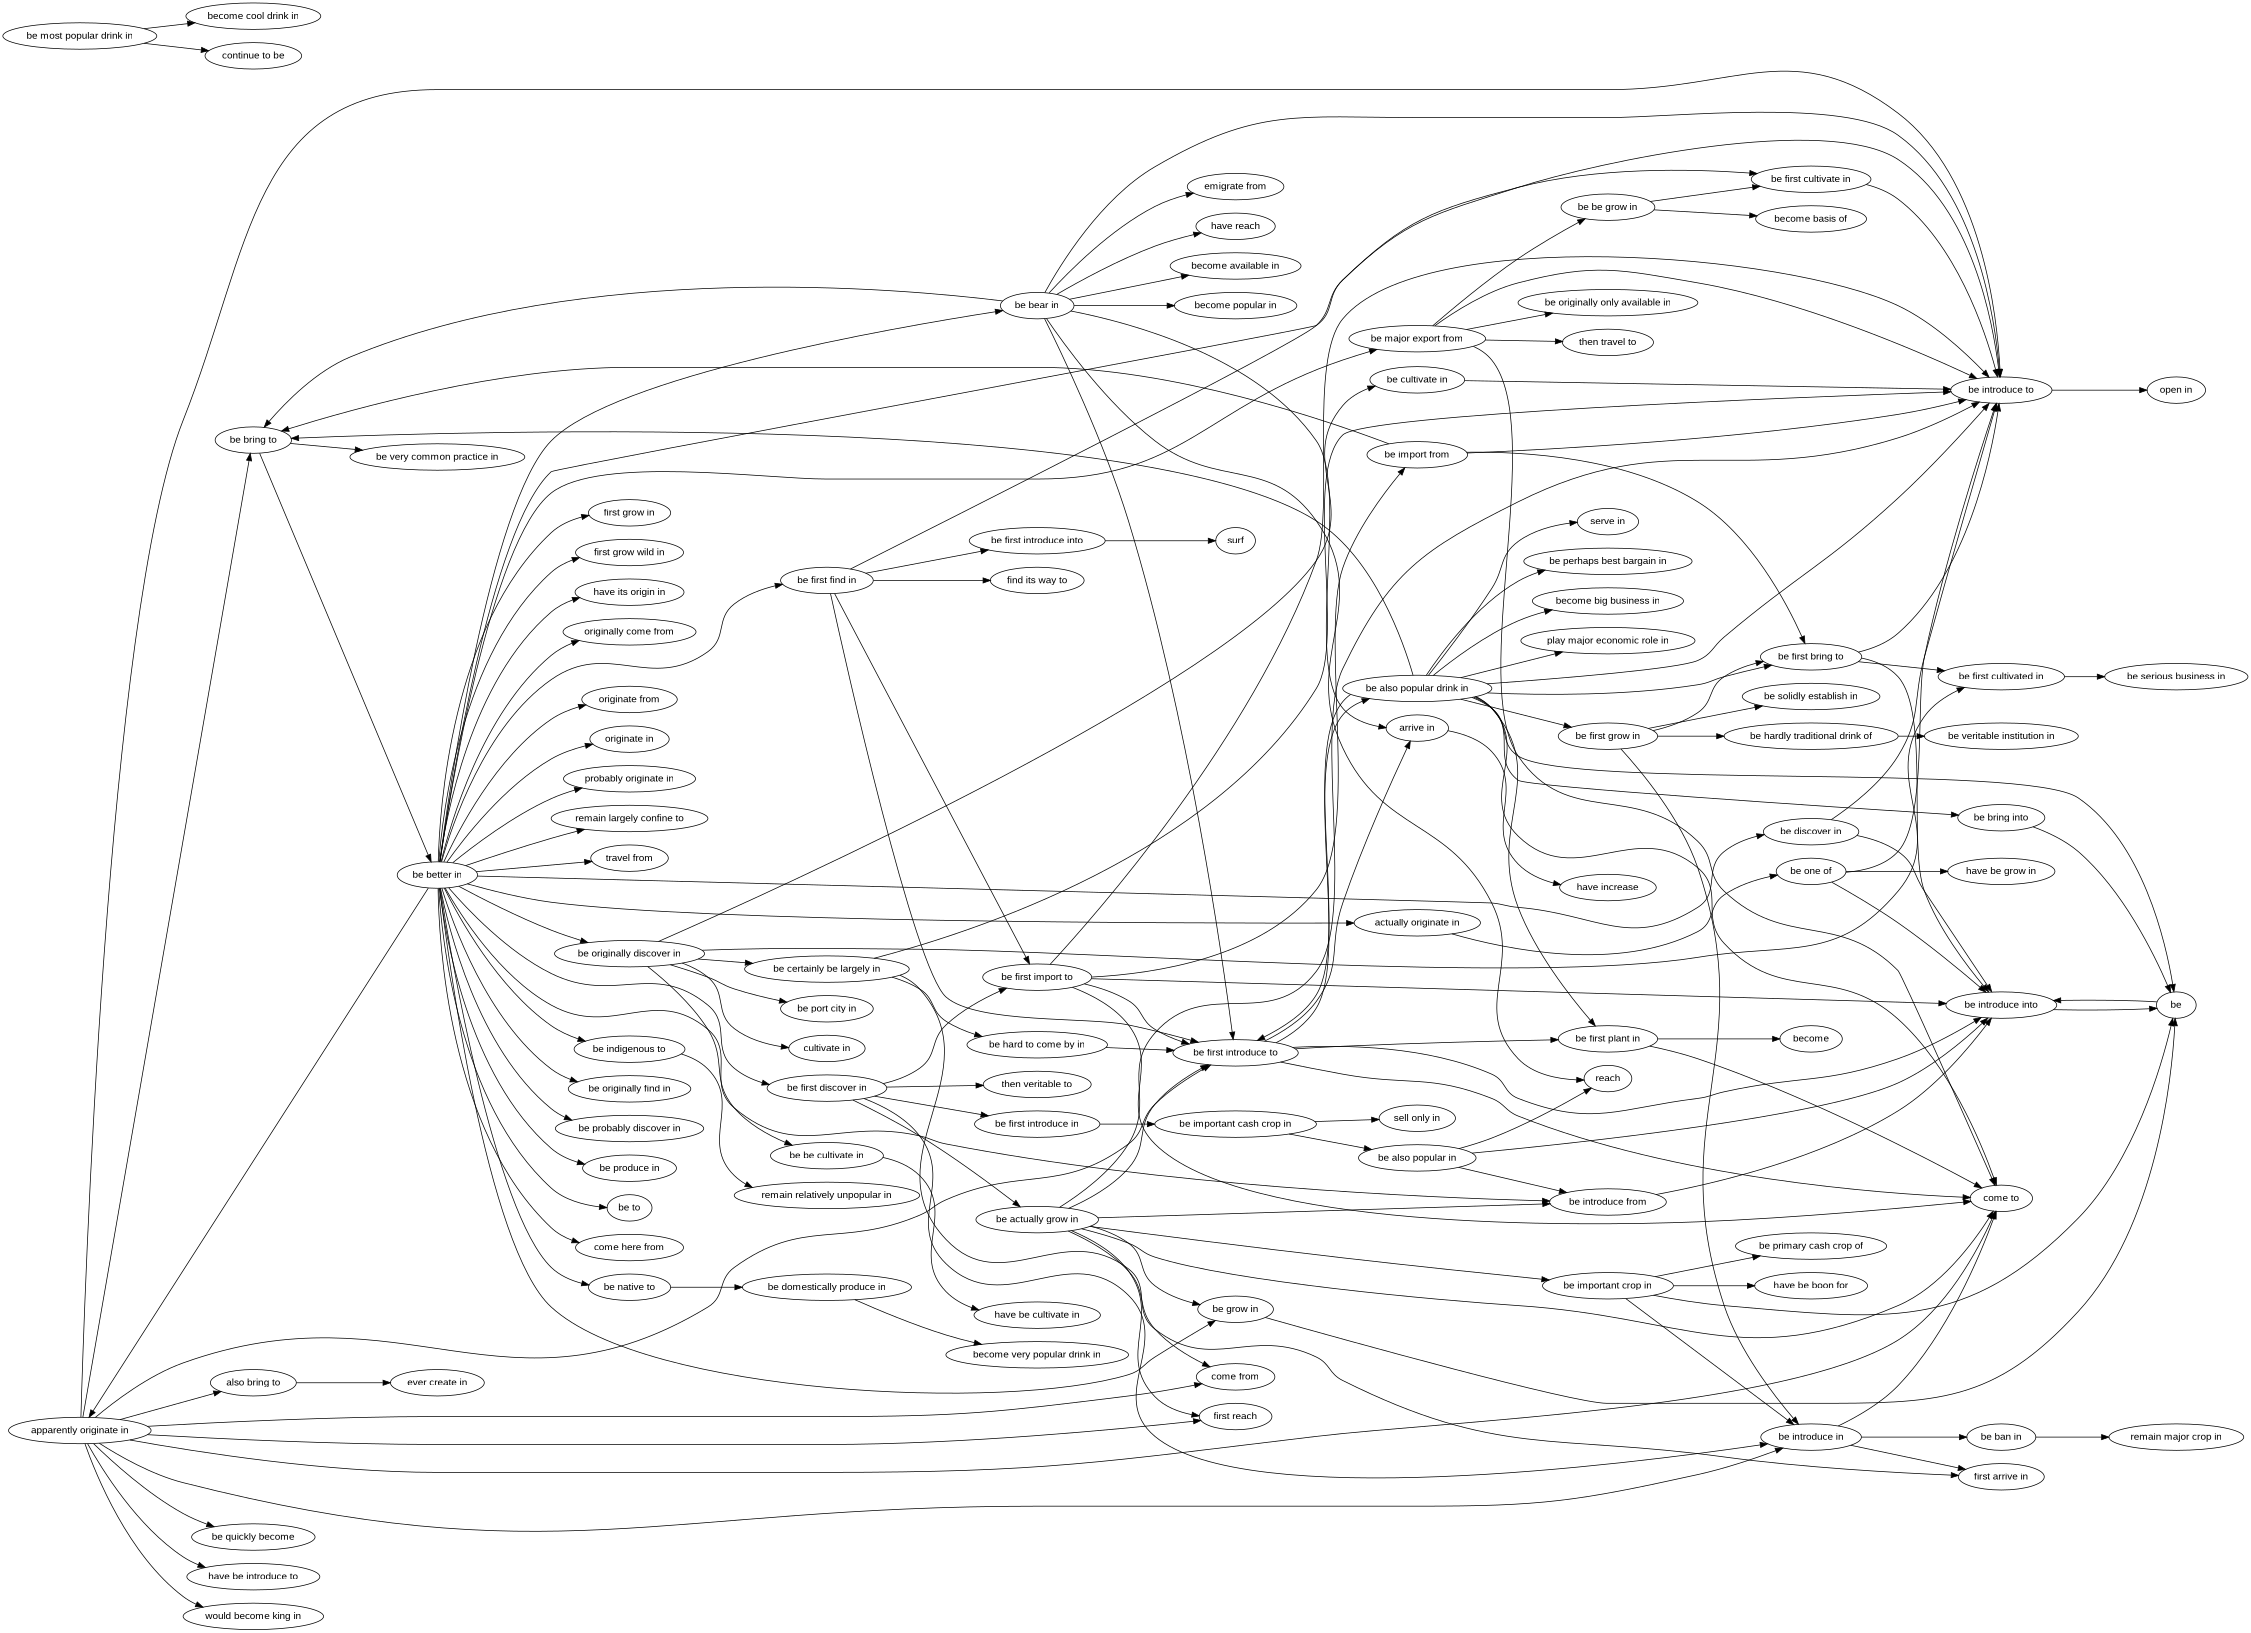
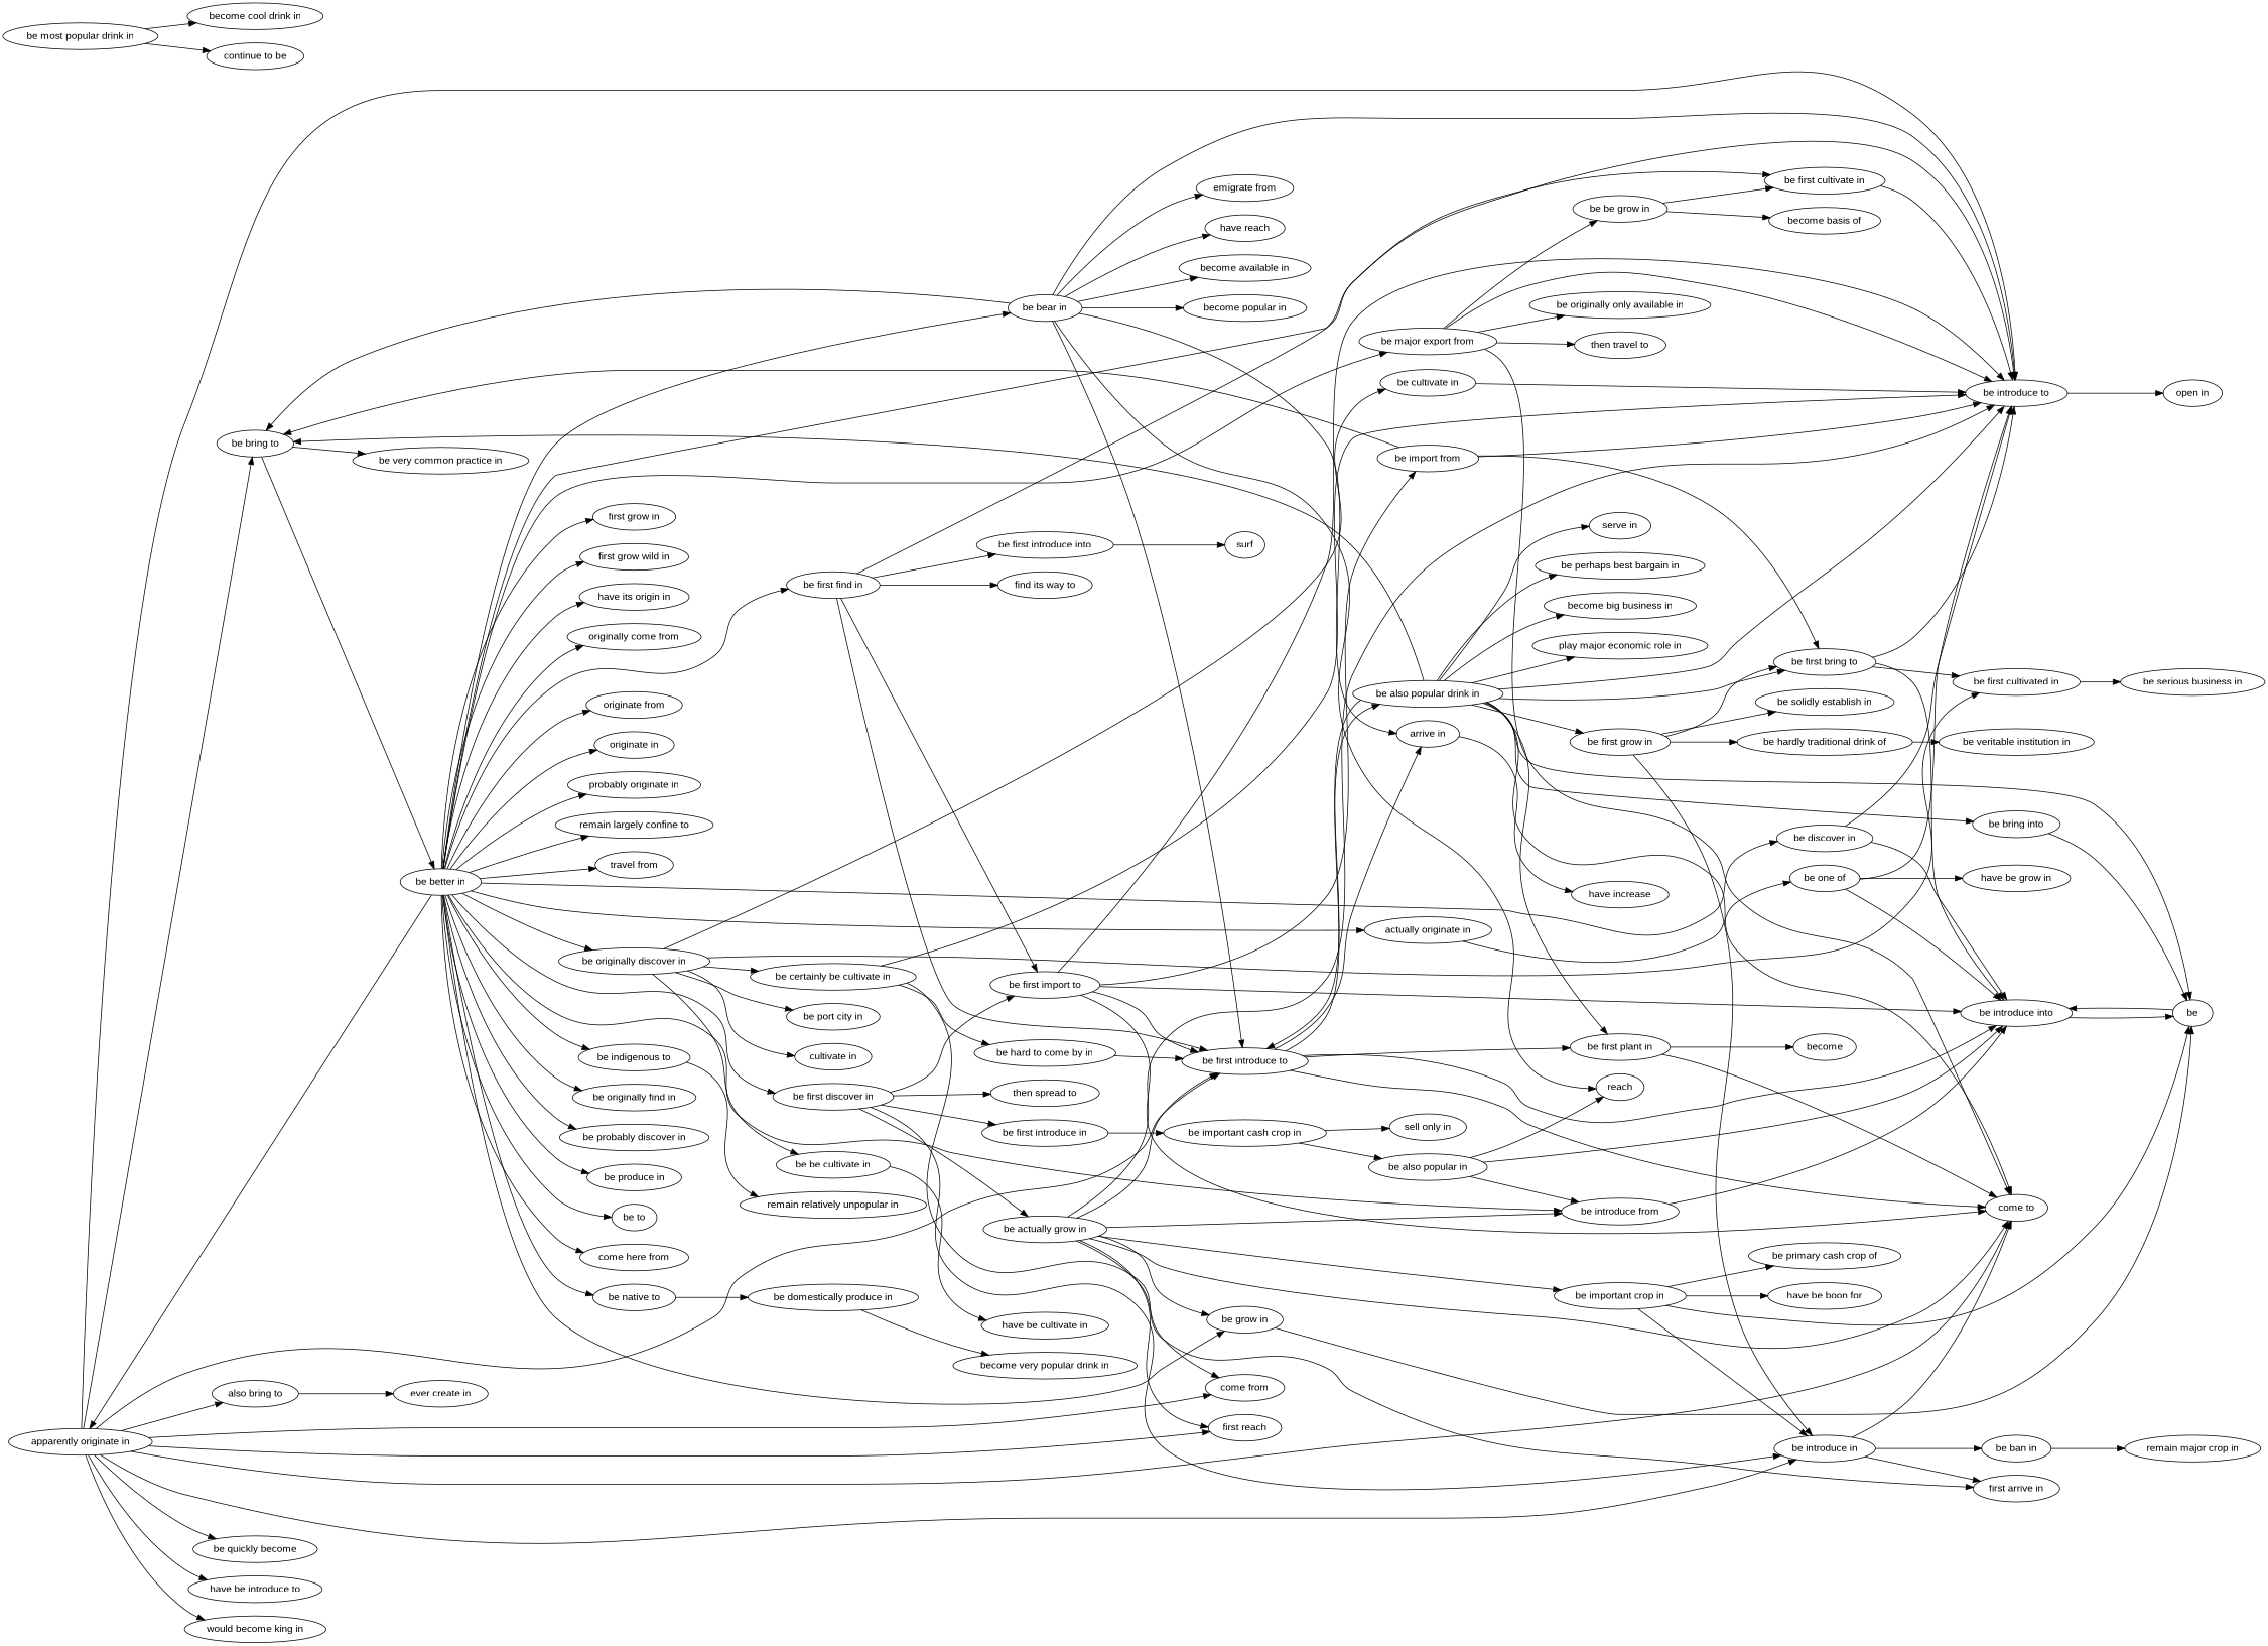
  digraph {
    fontname="Liberation Sans"
    rankdir=LR
    node [fontname="Liberation Sans"]
    edge [fontname="Liberation Sans"]
    n1 [label="actually originate in"]
    n2 [label="be one of"]
    n3 [label="be introduce to"]
    n4 [label="be introduce into"]
    n5 [label="have be grow in"]
    n6 [label="also bring to"]
    n7 [label="ever create in"]
    n8 [label="apparently originate in"]
    n9 [label="be bring to"]
    n10 [label="be first introduce to"]
    n11 [label="be introduce in"]
    n12 [label="be quickly become"]
    n13 [label="come from"]
    n14 [label="come to"]
    n15 [label="first reach"]
    n16 [label="have be introduce to"]
    n17 [label="would become king in"]
    n18 [label="be better in"]
    n19 [label="be very common practice in"]
    n20 [label="arrive in"]
    n21 [label="be also popular drink in"]
    n22 [label="be first plant in"]
    n23 [label="be ban in"]
    n24 [label="first arrive in"]
    n25 [label="open in"]
    n26 [label="have increase"]
    n27 [label=be]
    n28 [label="be actually grow in"]
    n29 [label="be grow in"]
    n30 [label="be important crop in"]
    n31 [label="be introduce from"]
    n32 [label="be primary cash crop of"]
    n33 [label="have be boon for"]
    n34 [label="serve in"]
    n35 [label="be bring into"]
    n36 [label="be first bring to"]
    n37 [label="be first grow in"]
    n38 [label="be perhaps best bargain in"]
    n39 [label="become big business in"]
    n40 [label="play major economic role in"]
    n41 [label="be first cultivated in"]
    n42 [label="be hardly traditional drink of"]
    n43 [label="be solidly establish in"]
    n44 [label=become]
    n45 [label="be also popular in"]
    n46 [label=reach]
    n47 [label="remain major crop in"]
    n48 [label="be be cultivate in"]
    n49 [label="have be cultivate in"]
    n50 [label="be be grow in"]
    n51 [label="be first cultivate in"]
    n52 [label="become basis of"]
    n53 [label="be bear in"]
    n54 [label="become available in"]
    n55 [label="become popular in"]
    n56 [label="emigrate from"]
    n57 [label="have reach"]
    n58 [label="be most popular drink in"]
    n59 [label="become cool drink in"]
    n60 [label="continue to be"]
    n61 [label="be discover in"]
    n62 [label="be first discover in"]
    n63 [label="be first find in"]
    n64 [label="be indigenous to"]
    n65 [label="be major export from"]
    n66 [label="be native to"]
    n67 [label="be originally discover in"]
    n68 [label="be originally find in"]
    n69 [label="be probably discover in"]
    n70 [label="be produce in"]
    n71 [label="be to"]
    n72 [label="come here from"]
    n73 [label="first grow in"]
    n74 [label="first grow wild in"]
    n75 [label="have its origin in"]
    n76 [label="originally come from"]
    n77 [label="originate from"]
    n78 [label="originate in"]
    n79 [label="probably originate in"]
    n80 [label="remain largely confine to"]
    n81 [label="travel from"]
    n82 [label="be first import to"]
    n83 [label="be first introduce in"]
-   n84 [label="then veritable to"]
+   n84 [label="then spread to"]
    n85 [label="be first introduce into"]
    n86 [label="find its way to"]
    n87 [label="remain relatively unpopular in"]
    n88 [label="be originally only available in"]
    n89 [label="then travel to"]
    n90 [label="be domestically produce in"]
-   n91 [label="be certainly be largely in"]
+   n91 [label="be certainly be cultivate in"]
    n92 [label="be cultivate in"]
    n93 [label="be port city in"]
    n94 [label="cultivate in"]
    n95 [label="be hard to come by in"]
    n96 [label="become very popular drink in"]
    n97 [label="be serious business in"]
    n98 [label="be import from"]
    n99 [label="be important cash crop in"]
    n100 [label=surf]
    n101 [label="be veritable institution in"]
    n102 [label="sell only in"]
    n1 -> n2
    n2 -> n3
    n2 -> n4
    n2 -> n5
    n3 -> n25
    n4 -> n27
    n6 -> n7
    n8 -> n3
    n8 -> n6
    n8 -> n9
    n8 -> n10
    n8 -> n11
    n8 -> n12
    n8 -> n13
    n8 -> n14
    n8 -> n15
    n8 -> n16
    n8 -> n17
    n9 -> n18
    n9 -> n19
    n10 -> n4
    n10 -> n14
    n10 -> n20
    n10 -> n21
    n10 -> n22
    n11 -> n14
    n11 -> n23
    n11 -> n24
    n18 -> n1
    n18 -> n8
    n18 -> n29
    n18 -> n31
    n18 -> n51
    n18 -> n53
    n18 -> n61
    n18 -> n62
    n18 -> n63
    n18 -> n64
    n18 -> n65
    n18 -> n66
    n18 -> n67
    n18 -> n68
    n18 -> n69
    n18 -> n70
    n18 -> n71
    n18 -> n72
    n18 -> n73
    n18 -> n74
    n18 -> n75
    n18 -> n76
    n18 -> n77
    n18 -> n78
    n18 -> n79
    n18 -> n80
    n18 -> n81
    n20 -> n26
    n21 -> n3
    n21 -> n9
    n21 -> n10
    n21 -> n14
    n21 -> n22
    n21 -> n27
    n21 -> n34
    n21 -> n35
    n21 -> n36
    n21 -> n37
    n21 -> n38
    n21 -> n39
    n21 -> n40
    n22 -> n14
    n22 -> n44
    n23 -> n47
    n27 -> n4
    n28 -> n3
    n28 -> n10
    n28 -> n13
    n28 -> n14
    n28 -> n15
    n28 -> n29
    n28 -> n30
    n28 -> n31
    n29 -> n27
    n30 -> n11
    n30 -> n27
    n30 -> n32
    n30 -> n33
    n31 -> n4
    n35 -> n27
    n36 -> n3
    n36 -> n4
    n36 -> n41
    n37 -> n11
    n37 -> n36
    n37 -> n42
    n37 -> n43
    n41 -> n97
    n42 -> n101
    n45 -> n4
    n45 -> n31
    n45 -> n46
    n48 -> n49
    n50 -> n51
    n50 -> n52
    n51 -> n3
    n53 -> n3
    n53 -> n9
    n53 -> n10
    n53 -> n20
    n53 -> n46
    n53 -> n54
    n53 -> n55
    n53 -> n56
    n53 -> n57
    n58 -> n59
    n58 -> n60
    n61 -> n3
    n61 -> n4
    n62 -> n11
    n62 -> n28
    n62 -> n82
    n62 -> n83
    n62 -> n84
    n63 -> n3
    n63 -> n10
    n63 -> n82
    n63 -> n85
    n63 -> n86
    n64 -> n87
    n65 -> n3
    n65 -> n14
    n65 -> n50
    n65 -> n88
    n65 -> n89
    n66 -> n90
    n67 -> n41
    n67 -> n48
    n67 -> n91
    n67 -> n92
    n67 -> n93
    n67 -> n94
    n82 -> n3
    n82 -> n4
    n82 -> n10
    n82 -> n14
    n82 -> n98
    n83 -> n99
    n85 -> n100
    n90 -> n96
    n91 -> n3
    n91 -> n24
    n91 -> n95
    n92 -> n3
    n95 -> n10
    n98 -> n3
    n98 -> n9
    n98 -> n36
    n99 -> n45
    n99 -> n102
  }
